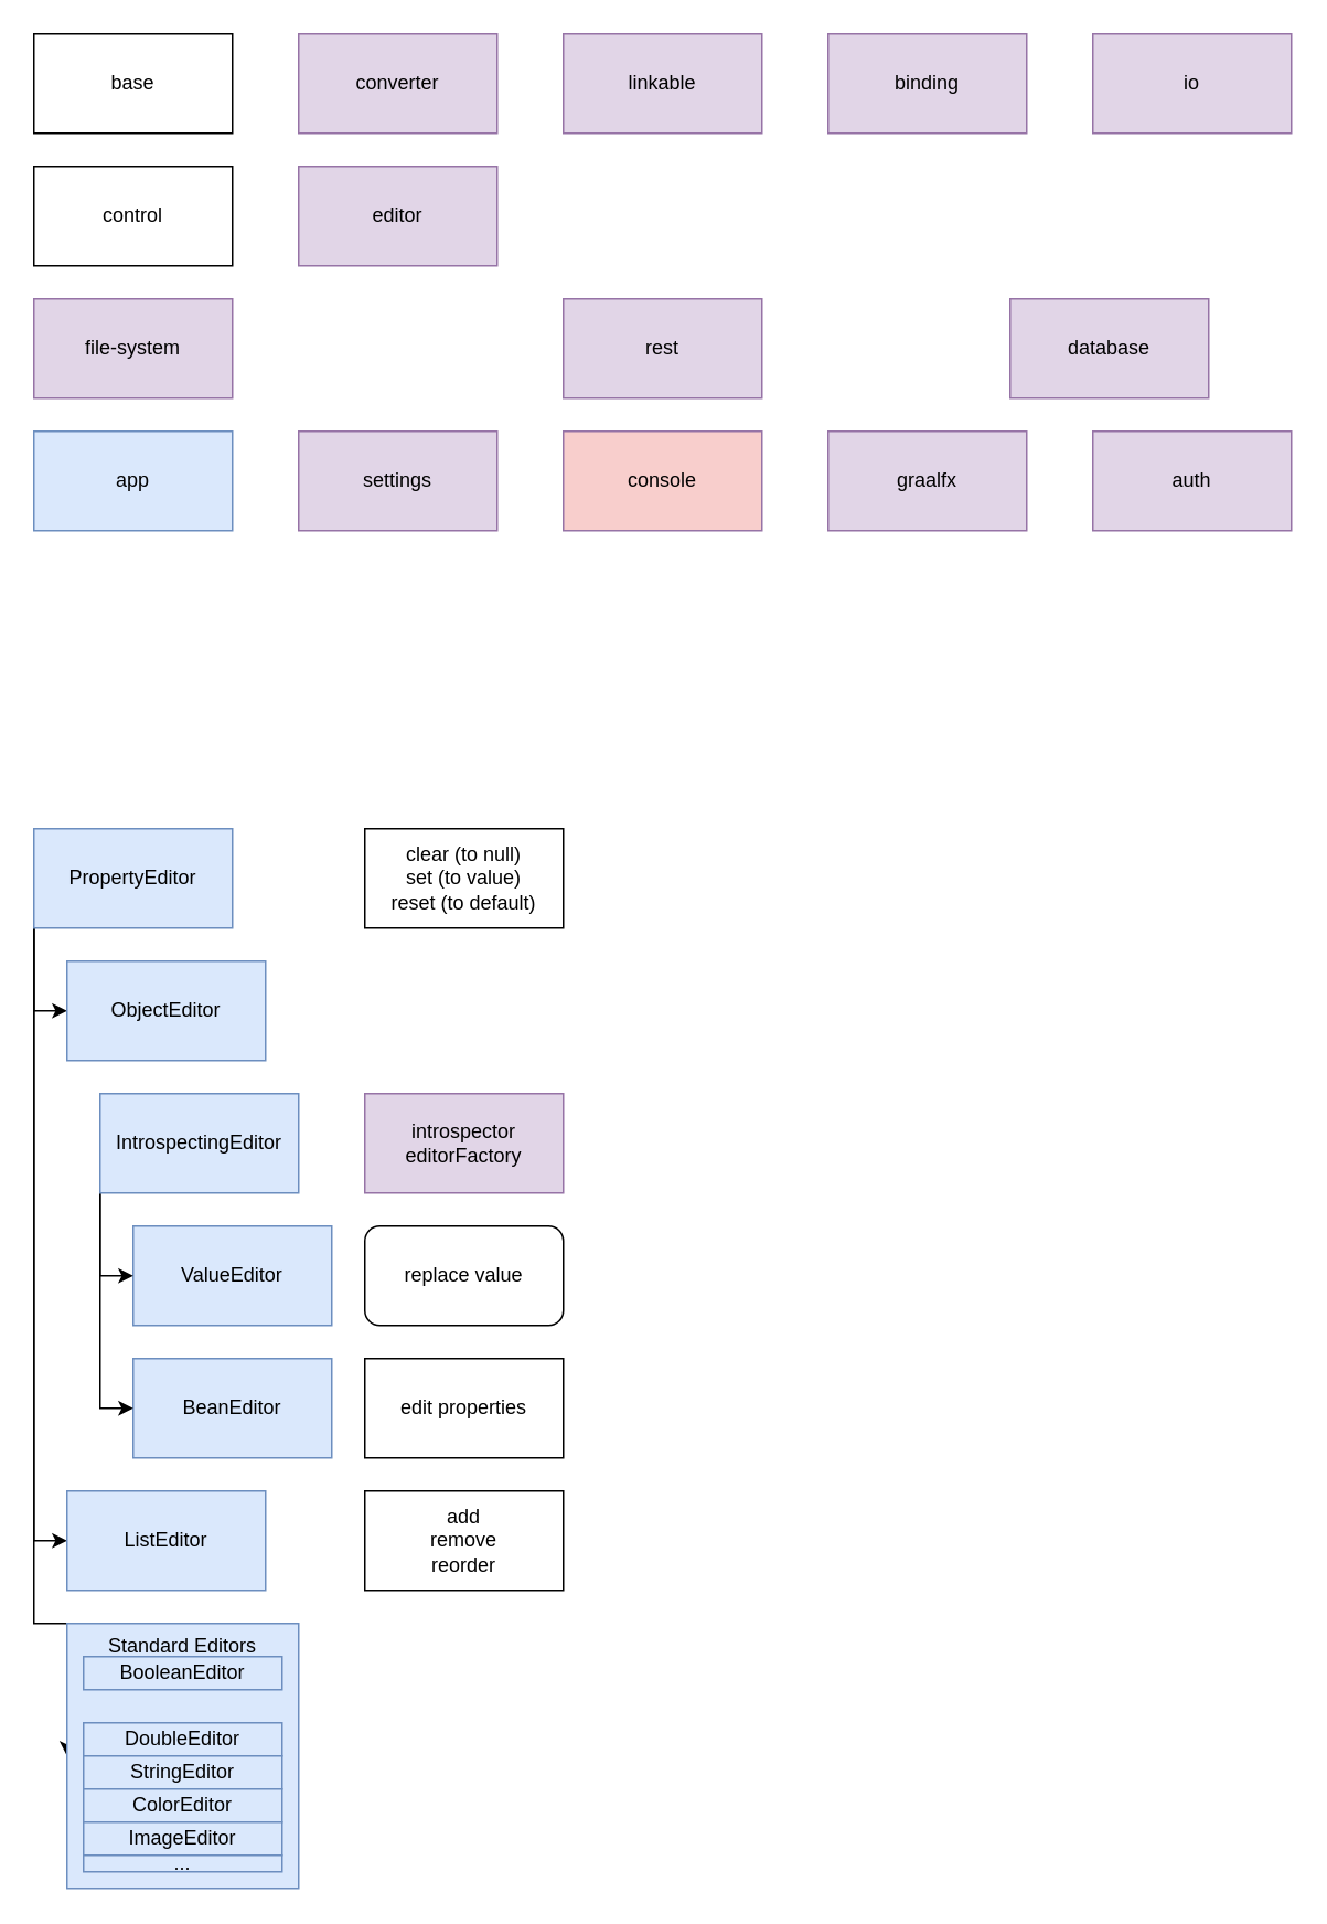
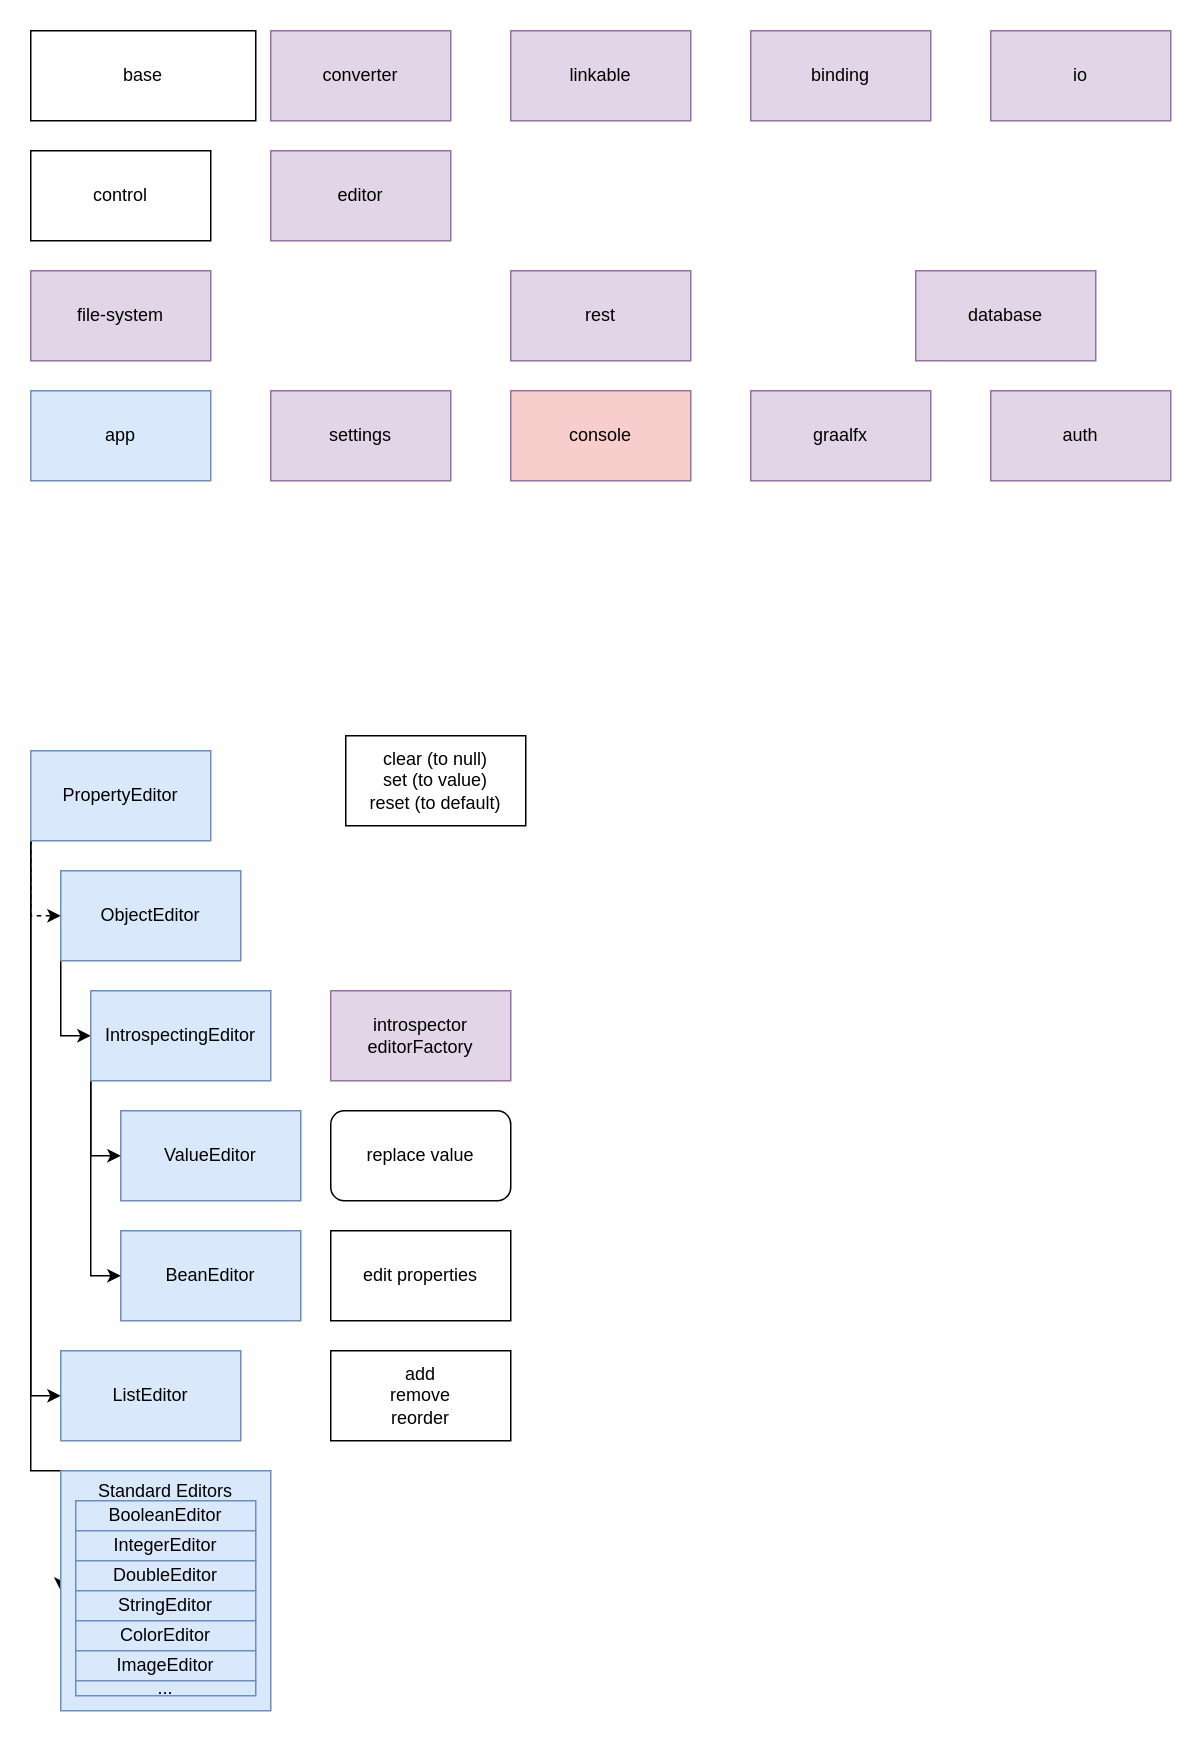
  <mxCell id="0" />
  <mxCell id="1" parent="0" />
  <mxCell id="2" value="app" style="rounded=0;whiteSpace=wrap;html=1;fillColor=#dae8fc;strokeColor=#6c8ebf;" parent="1" vertex="1"><mxGeometry x="20" y="260" width="120" height="60" as="geometry" /></mxCell>
- <mxCell id="3" value="base" style="rounded=0;whiteSpace=wrap;html=1;" parent="1" vertex="1"><mxGeometry x="20" y="20" width="120" height="60" as="geometry" /></mxCell>
+ <mxCell id="3" value="base" style="rounded=0;whiteSpace=wrap;html=1;" parent="1" vertex="1"><mxGeometry x="20" y="20" width="150" height="60" as="geometry" /></mxCell>
  <mxCell id="4" value="control" style="rounded=0;whiteSpace=wrap;html=1;" parent="1" vertex="1"><mxGeometry x="20" y="100" width="120" height="60" as="geometry" /></mxCell>
  <mxCell id="5" value="graalfx" style="rounded=0;whiteSpace=wrap;html=1;fillColor=#e1d5e7;strokeColor=#9673a6;" parent="1" vertex="1"><mxGeometry x="500" y="260" width="120" height="60" as="geometry" /></mxCell>
  <mxCell id="6" value="console" style="rounded=0;whiteSpace=wrap;html=1;fillColor=#f8cecc;strokeColor=#9673a6;" parent="1" vertex="1"><mxGeometry x="340" y="260" width="120" height="60" as="geometry" /></mxCell>
  <mxCell id="7" value="editor" style="rounded=0;whiteSpace=wrap;html=1;fillColor=#e1d5e7;strokeColor=#9673a6;" parent="1" vertex="1"><mxGeometry x="180" y="100" width="120" height="60" as="geometry" /></mxCell>
  <mxCell id="8" value="settings" style="rounded=0;whiteSpace=wrap;html=1;fillColor=#e1d5e7;strokeColor=#9673a6;" parent="1" vertex="1"><mxGeometry x="180" y="260" width="120" height="60" as="geometry" /></mxCell>
  <mxCell id="9" value="file-system" style="rounded=0;whiteSpace=wrap;html=1;fillColor=#e1d5e7;strokeColor=#9673a6;" parent="1" vertex="1"><mxGeometry x="20" y="180" width="120" height="60" as="geometry" /></mxCell>
  <mxCell id="10" value="database" style="rounded=0;whiteSpace=wrap;html=1;fillColor=#e1d5e7;strokeColor=#9673a6;" parent="1" vertex="1"><mxGeometry x="610" y="180" width="120" height="60" as="geometry" /></mxCell>
  <mxCell id="11" value="auth" style="rounded=0;whiteSpace=wrap;html=1;fillColor=#e1d5e7;strokeColor=#9673a6;" parent="1" vertex="1"><mxGeometry x="660" y="260" width="120" height="60" as="geometry" /></mxCell>
  <mxCell id="12" value="rest" style="rounded=0;whiteSpace=wrap;html=1;fillColor=#e1d5e7;strokeColor=#9673a6;" parent="1" vertex="1"><mxGeometry x="340" y="180" width="120" height="60" as="geometry" /></mxCell>
  <mxCell id="13" value="linkable" style="rounded=0;whiteSpace=wrap;html=1;fillColor=#e1d5e7;strokeColor=#9673a6;" parent="1" vertex="1"><mxGeometry x="340" y="20" width="120" height="60" as="geometry" /></mxCell>
  <mxCell id="14" value="io" style="rounded=0;whiteSpace=wrap;html=1;fillColor=#e1d5e7;strokeColor=#9673a6;" parent="1" vertex="1"><mxGeometry x="660" y="20" width="120" height="60" as="geometry" /></mxCell>
  <mxCell id="15" value="converter" style="rounded=0;whiteSpace=wrap;html=1;fillColor=#e1d5e7;strokeColor=#9673a6;" parent="1" vertex="1"><mxGeometry x="180" y="20" width="120" height="60" as="geometry" /></mxCell>
  <mxCell id="16" value="binding" style="rounded=0;whiteSpace=wrap;html=1;fillColor=#e1d5e7;strokeColor=#9673a6;" parent="1" vertex="1"><mxGeometry x="500" y="20" width="120" height="60" as="geometry" /></mxCell>
+ <mxCell id="17" style="edgeStyle=orthogonalEdgeStyle;rounded=0;orthogonalLoop=1;jettySize=auto;html=1;exitX=0;exitY=1;exitDx=0;exitDy=0;entryX=0;entryY=0.5;entryDx=0;entryDy=0;" parent="1" source="41" target="26" edge="1"><mxGeometry relative="1" as="geometry" /></mxCell>
  <mxCell id="18" style="edgeStyle=orthogonalEdgeStyle;rounded=0;orthogonalLoop=1;jettySize=auto;html=1;entryX=0;entryY=0.5;entryDx=0;entryDy=0;" parent="1" source="21" target="33" edge="1"><mxGeometry relative="1" as="geometry"><Array as="points"><mxPoint x="20" y="980" /></Array></mxGeometry></mxCell>
  <mxCell id="19" style="edgeStyle=orthogonalEdgeStyle;rounded=0;orthogonalLoop=1;jettySize=auto;html=1;entryX=0;entryY=0.5;entryDx=0;entryDy=0;exitX=0;exitY=1;exitDx=0;exitDy=0;" parent="1" source="21" target="29" edge="1"><mxGeometry relative="1" as="geometry"><Array as="points"><mxPoint x="20" y="930" /></Array></mxGeometry></mxCell>
- <mxCell id="20" style="edgeStyle=orthogonalEdgeStyle;rounded=0;orthogonalLoop=1;jettySize=auto;html=1;entryX=0;entryY=0.5;entryDx=0;entryDy=0;" parent="1" source="21" target="41" edge="1"><mxGeometry relative="1" as="geometry"><Array as="points"><mxPoint x="20" y="610" /></Array></mxGeometry></mxCell>
+ <mxCell id="20" style="edgeStyle=orthogonalEdgeStyle;rounded=0;orthogonalLoop=1;jettySize=auto;html=1;entryX=0;entryY=0.5;entryDx=0;entryDy=0;dashed=1;" parent="1" source="21" target="41" edge="1"><mxGeometry relative="1" as="geometry"><Array as="points"><mxPoint x="20" y="610" /></Array></mxGeometry></mxCell>
  <mxCell id="21" value="PropertyEditor" style="rounded=0;whiteSpace=wrap;html=1;fillColor=#dae8fc;strokeColor=#6c8ebf;" parent="1" vertex="1"><mxGeometry x="20" y="500" width="120" height="60" as="geometry" /></mxCell>
  <mxCell id="22" value="Bean&lt;span style=&quot;background-color: initial;&quot;&gt;Editor&lt;/span&gt;" style="rounded=0;whiteSpace=wrap;html=1;fillColor=#dae8fc;strokeColor=#6c8ebf;" parent="1" vertex="1"><mxGeometry x="80" y="820" width="120" height="60" as="geometry" /></mxCell>
  <mxCell id="23" value="Value&lt;span style=&quot;background-color: initial;&quot;&gt;Editor&lt;/span&gt;" style="rounded=0;whiteSpace=wrap;html=1;fillColor=#dae8fc;strokeColor=#6c8ebf;" parent="1" vertex="1"><mxGeometry x="80" y="740" width="120" height="60" as="geometry" /></mxCell>
  <mxCell id="24" style="edgeStyle=orthogonalEdgeStyle;rounded=0;orthogonalLoop=1;jettySize=auto;html=1;entryX=0;entryY=0.5;entryDx=0;entryDy=0;exitX=0;exitY=1;exitDx=0;exitDy=0;" parent="1" source="26" target="22" edge="1"><mxGeometry relative="1" as="geometry"><Array as="points"><mxPoint x="60" y="850" /></Array></mxGeometry></mxCell>
  <mxCell id="25" style="edgeStyle=orthogonalEdgeStyle;rounded=0;orthogonalLoop=1;jettySize=auto;html=1;entryX=0;entryY=0.5;entryDx=0;entryDy=0;" parent="1" source="26" target="23" edge="1"><mxGeometry relative="1" as="geometry"><Array as="points"><mxPoint x="60" y="770" /></Array></mxGeometry></mxCell>
  <mxCell id="26" value="IntrospectingEditor" style="rounded=0;whiteSpace=wrap;html=1;fillColor=#dae8fc;strokeColor=#6c8ebf;" parent="1" vertex="1"><mxGeometry x="60" y="660" width="120" height="60" as="geometry" /></mxCell>
- <mxCell id="27" value="clear (to null)&lt;div&gt;set (to value)&lt;br&gt;&lt;div&gt;reset (to default)&lt;/div&gt;&lt;/div&gt;" style="rounded=0;whiteSpace=wrap;html=1;" parent="1" vertex="1"><mxGeometry x="220" y="500" width="120" height="60" as="geometry" /></mxCell>
+ <mxCell id="27" value="clear (to null)&lt;div&gt;set (to value)&lt;br&gt;&lt;div&gt;reset (to default)&lt;/div&gt;&lt;/div&gt;" style="rounded=0;whiteSpace=wrap;html=1;" parent="1" vertex="1"><mxGeometry x="230" y="490" width="120" height="60" as="geometry" /></mxCell>
  <mxCell id="28" value="introspector&lt;div&gt;editorFactory&lt;/div&gt;" style="rounded=0;whiteSpace=wrap;html=1;fillColor=#e1d5e7;strokeColor=#9673a6;" parent="1" vertex="1"><mxGeometry x="220" y="660" width="120" height="60" as="geometry" /></mxCell>
  <mxCell id="29" value="ListEditor" style="rounded=0;whiteSpace=wrap;html=1;fillColor=#dae8fc;strokeColor=#6c8ebf;" parent="1" vertex="1"><mxGeometry x="40" y="900" width="120" height="60" as="geometry" /></mxCell>
  <mxCell id="30" value="replace value" style="whiteSpace=wrap;html=1;rounded=1;" parent="1" vertex="1"><mxGeometry x="220" y="740" width="120" height="60" as="geometry" /></mxCell>
  <mxCell id="31" value="edit properties" style="rounded=0;whiteSpace=wrap;html=1;" parent="1" vertex="1"><mxGeometry x="220" y="820" width="120" height="60" as="geometry" /></mxCell>
  <mxCell id="32" value="add&lt;div&gt;remove&lt;/div&gt;&lt;div&gt;reorder&lt;/div&gt;" style="rounded=0;whiteSpace=wrap;html=1;" parent="1" vertex="1"><mxGeometry x="220" y="900" width="120" height="60" as="geometry" /></mxCell>
  <mxCell id="33" value="Standard Editors" style="rounded=0;whiteSpace=wrap;html=1;fillColor=#dae8fc;strokeColor=#6c8ebf;verticalAlign=top;" parent="1" vertex="1"><mxGeometry x="40" y="980" width="140" height="160" as="geometry" /></mxCell>
  <mxCell id="34" value="BooleanEditor" style="rounded=0;whiteSpace=wrap;html=1;fillColor=#dae8fc;strokeColor=#6c8ebf;" parent="1" vertex="1"><mxGeometry x="50" y="1000" width="120" height="20" as="geometry" /></mxCell>
+ <mxCell id="35" value="IntegerEditor" style="rounded=0;whiteSpace=wrap;html=1;fillColor=#dae8fc;strokeColor=#6c8ebf;" parent="1" vertex="1"><mxGeometry x="50" y="1020" width="120" height="20" as="geometry" /></mxCell>
  <mxCell id="36" value="DoubleEditor" style="rounded=0;whiteSpace=wrap;html=1;fillColor=#dae8fc;strokeColor=#6c8ebf;" parent="1" vertex="1"><mxGeometry x="50" y="1040" width="120" height="20" as="geometry" /></mxCell>
  <mxCell id="37" value="StringEditor" style="rounded=0;whiteSpace=wrap;html=1;fillColor=#dae8fc;strokeColor=#6c8ebf;" parent="1" vertex="1"><mxGeometry x="50" y="1060" width="120" height="20" as="geometry" /></mxCell>
  <mxCell id="38" value="ColorEditor" style="rounded=0;whiteSpace=wrap;html=1;fillColor=#dae8fc;strokeColor=#6c8ebf;" parent="1" vertex="1"><mxGeometry x="50" y="1080" width="120" height="20" as="geometry" /></mxCell>
  <mxCell id="39" value="ImageEditor" style="rounded=0;whiteSpace=wrap;html=1;fillColor=#dae8fc;strokeColor=#6c8ebf;" parent="1" vertex="1"><mxGeometry x="50" y="1100" width="120" height="20" as="geometry" /></mxCell>
  <mxCell id="40" value="..." style="rounded=0;whiteSpace=wrap;html=1;fillColor=#dae8fc;strokeColor=#6c8ebf;" parent="1" vertex="1"><mxGeometry x="50" y="1120" width="120" height="10" as="geometry" /></mxCell>
  <mxCell id="41" value="ObjectEditor" style="rounded=0;whiteSpace=wrap;html=1;fillColor=#dae8fc;strokeColor=#6c8ebf;" parent="1" vertex="1"><mxGeometry x="40" y="580" width="120" height="60" as="geometry" /></mxCell>
